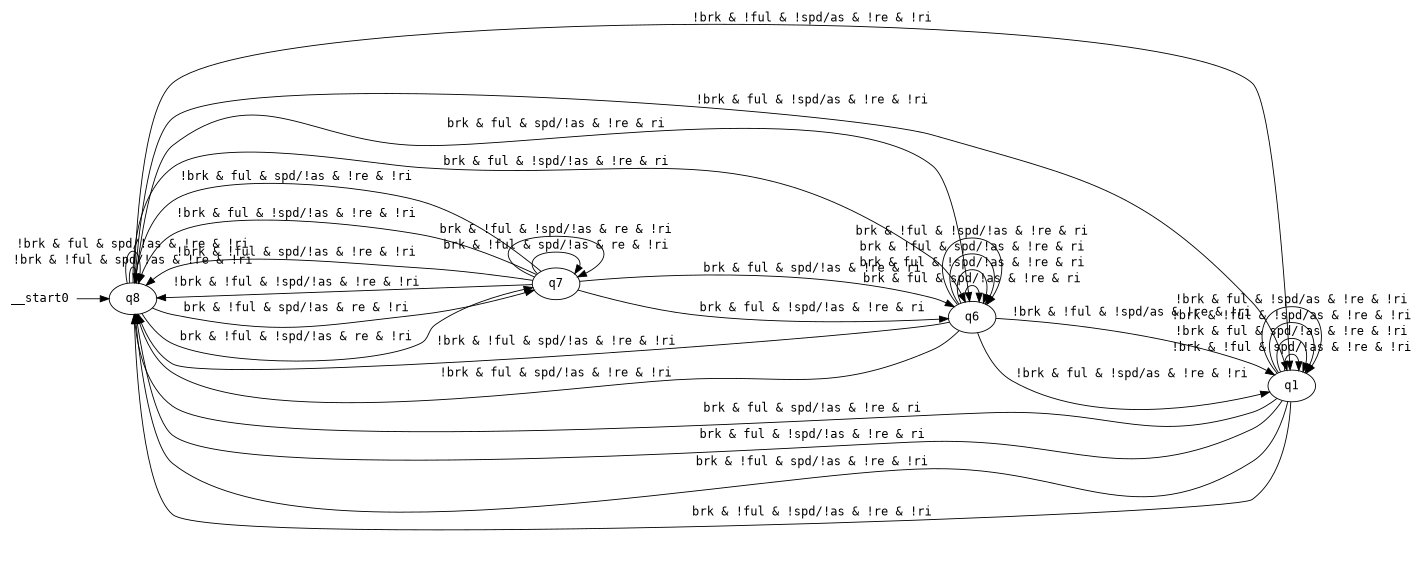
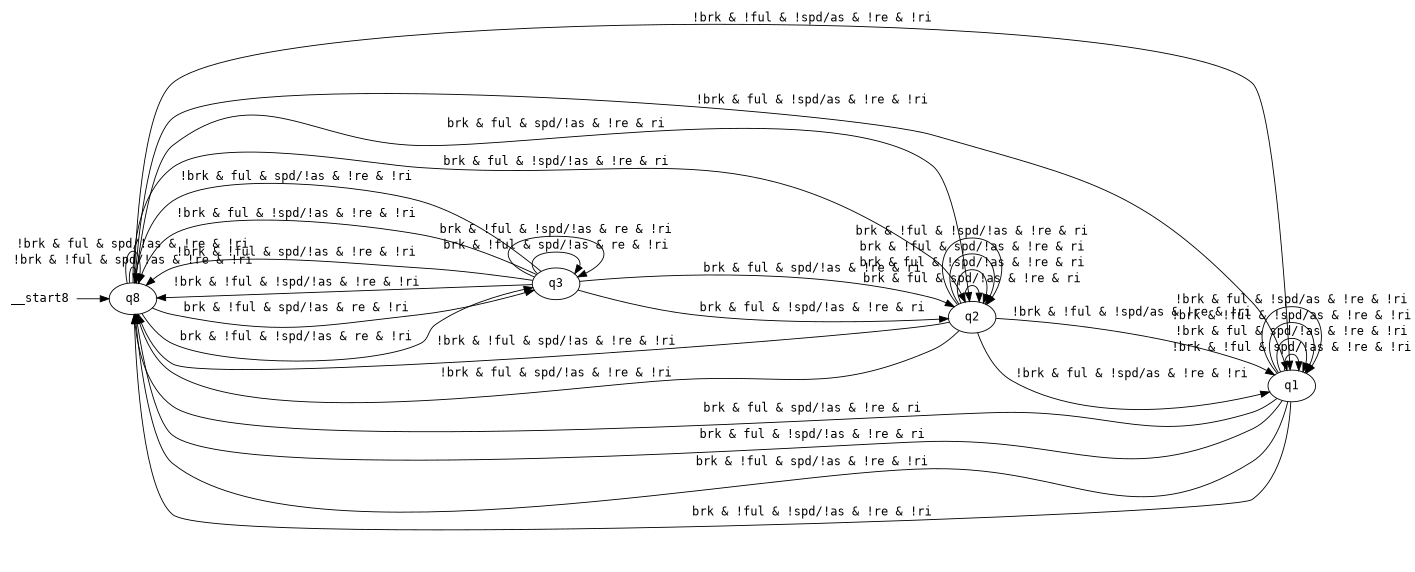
  digraph {
    fontname="DejaVu Sans Mono"
    rankdir=LR
    node [fontname="DejaVu Sans Mono"]
    edge [fontname="DejaVu Sans Mono"]
    n1 [label=q8]
    n2 [label=q1]
-   n3 [label=q6]
-   n4 [label=q7]
-   __start0 [shape=none]
+   n3 [label=q2]
+   n4 [label=q3]
+   __start0 [shape=none label=__start8]
    n1 -> n1 [label="!brk & !ful & spd/!as & !re & !ri"]
    n1 -> n1 [label="!brk & ful & spd/!as & !re & !ri"]
    n1 -> n2 [label="!brk & !ful & !spd/as & !re & !ri"]
    n1 -> n2 [label="!brk & ful & !spd/as & !re & !ri"]
    n1 -> n3 [label="brk & ful & spd/!as & !re & ri"]
    n1 -> n3 [label="brk & ful & !spd/!as & !re & ri"]
    n1 -> n4 [label="brk & !ful & spd/!as & re & !ri"]
    n1 -> n4 [label="brk & !ful & !spd/!as & re & !ri"]
    n2 -> n1 [label="brk & ful & spd/!as & !re & ri"]
    n2 -> n1 [label="brk & ful & !spd/!as & !re & ri"]
    n2 -> n1 [label="brk & !ful & spd/!as & !re & !ri"]
    n2 -> n1 [label="brk & !ful & !spd/!as & !re & !ri"]
    n2 -> n2 [label="!brk & !ful & spd/!as & !re & !ri"]
    n2 -> n2 [label="!brk & ful & spd/!as & !re & !ri"]
    n2 -> n2 [label="!brk & !ful & !spd/as & !re & !ri"]
    n2 -> n2 [label="!brk & ful & !spd/as & !re & !ri"]
    n3 -> n1 [label="!brk & !ful & spd/!as & !re & !ri"]
    n3 -> n1 [label="!brk & ful & spd/!as & !re & !ri"]
    n3 -> n2 [label="!brk & !ful & !spd/as & !re & !ri"]
    n3 -> n2 [label="!brk & ful & !spd/as & !re & !ri"]
    n3 -> n3 [label="brk & ful & spd/!as & !re & ri"]
    n3 -> n3 [label="brk & ful & !spd/!as & !re & ri"]
    n3 -> n3 [label="brk & !ful & spd/!as & !re & ri"]
    n3 -> n3 [label="brk & !ful & !spd/!as & !re & ri"]
    n4 -> n1 [label="!brk & ful & spd/!as & !re & !ri"]
    n4 -> n1 [label="!brk & ful & !spd/!as & !re & !ri"]
    n4 -> n1 [label="!brk & !ful & spd/!as & !re & !ri"]
    n4 -> n1 [label="!brk & !ful & !spd/!as & !re & !ri"]
    n4 -> n3 [label="brk & ful & spd/!as & !re & ri"]
    n4 -> n3 [label="brk & ful & !spd/!as & !re & ri"]
    n4 -> n4 [label="brk & !ful & spd/!as & re & !ri"]
    n4 -> n4 [label="brk & !ful & !spd/!as & re & !ri"]
    __start0 -> n1
  }
